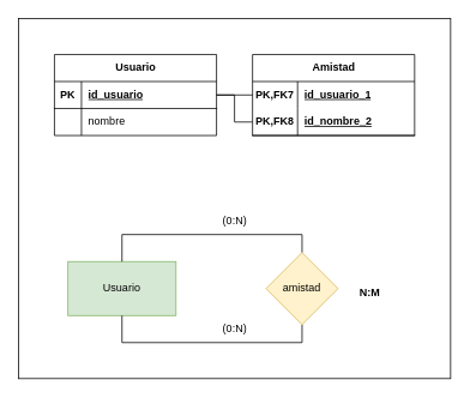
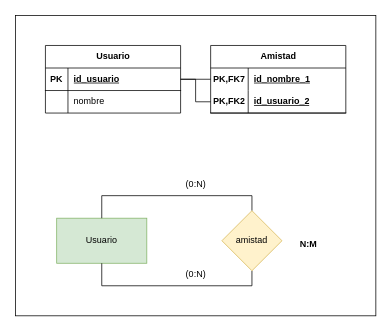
  <mxCell id="0" />
  <mxCell id="1" parent="0" />
  <mxCell id="2" value="" style="group" vertex="1" connectable="0" parent="1"><mxGeometry width="480" height="400" as="geometry" x="20" y="20" /></mxCell>
  <mxCell id="3" value="" style="rounded=0;whiteSpace=wrap;html=1;" vertex="1" parent="2"><mxGeometry width="480" height="400" as="geometry" /></mxCell>
  <mxCell id="4" value="Usuario" style="rounded=0;whiteSpace=wrap;html=1;fillColor=#d5e8d4;strokeColor=#82b366;" vertex="1" parent="2"><mxGeometry x="55" y="270" width="120" height="60" as="geometry" /></mxCell>
  <mxCell id="5" style="edgeStyle=orthogonalEdgeStyle;rounded=0;orthogonalLoop=1;jettySize=auto;html=1;exitX=0.5;exitY=0;exitDx=0;exitDy=0;entryX=0.5;entryY=0;entryDx=0;entryDy=0;endArrow=none;startFill=0;" edge="1" parent="2" source="7" target="4"><mxGeometry relative="1" as="geometry" /></mxCell>
  <mxCell id="6" style="edgeStyle=orthogonalEdgeStyle;rounded=0;orthogonalLoop=1;jettySize=auto;html=1;exitX=0.5;exitY=1;exitDx=0;exitDy=0;entryX=0.5;entryY=1;entryDx=0;entryDy=0;endArrow=none;startFill=0;" edge="1" parent="2" source="7" target="4"><mxGeometry relative="1" as="geometry" /></mxCell>
  <mxCell id="7" value="amistad" style="rhombus;whiteSpace=wrap;html=1;fillColor=#fff2cc;strokeColor=#d6b656;" vertex="1" parent="2"><mxGeometry x="275" y="260" width="80" height="80" as="geometry" /></mxCell>
  <mxCell id="8" value="(0:N)" style="text;html=1;align=center;verticalAlign=middle;resizable=0;points=[];autosize=1;strokeColor=none;fillColor=none;" vertex="1" parent="2"><mxGeometry x="215" y="210" width="50" height="30" as="geometry" /></mxCell>
  <mxCell id="9" value="(0:N)" style="text;html=1;align=center;verticalAlign=middle;resizable=0;points=[];autosize=1;strokeColor=none;fillColor=none;" vertex="1" parent="2"><mxGeometry x="215" y="330" width="50" height="30" as="geometry" /></mxCell>
  <mxCell id="10" value="N:M" style="text;html=1;align=center;verticalAlign=middle;resizable=0;points=[];autosize=1;strokeColor=none;fillColor=none;fontStyle=1" vertex="1" parent="2"><mxGeometry x="365" y="290" width="50" height="30" as="geometry" /></mxCell>
  <mxCell id="11" style="edgeStyle=orthogonalEdgeStyle;rounded=0;orthogonalLoop=1;jettySize=auto;html=1;exitX=1;exitY=0.5;exitDx=0;exitDy=0;entryX=0;entryY=0.5;entryDx=0;entryDy=0;endArrow=none;startFill=0;" edge="1" parent="2" source="12" target="20"><mxGeometry relative="1" as="geometry" /></mxCell>
  <mxCell id="12" value="Usuario" style="shape=table;startSize=30;container=1;collapsible=1;childLayout=tableLayout;fixedRows=1;rowLines=0;fontStyle=1;align=center;resizeLast=1;html=1;" vertex="1" parent="2"><mxGeometry x="40" y="40" width="180" height="90" as="geometry" /></mxCell>
  <mxCell id="13" value="" style="shape=tableRow;horizontal=0;startSize=0;swimlaneHead=0;swimlaneBody=0;fillColor=none;collapsible=0;dropTarget=0;points=[[0,0.5],[1,0.5]];portConstraint=eastwest;top=0;left=0;right=0;bottom=1;" vertex="1" parent="12"><mxGeometry y="30" width="180" height="30" as="geometry" /></mxCell>
  <mxCell id="14" value="PK" style="shape=partialRectangle;connectable=0;fillColor=none;top=0;left=0;bottom=0;right=0;fontStyle=1;overflow=hidden;whiteSpace=wrap;html=1;" vertex="1" parent="13"><mxGeometry width="30" height="30" as="geometry"><mxRectangle width="30" height="30" as="alternateBounds" /></mxGeometry></mxCell>
  <mxCell id="15" value="id_usuario" style="shape=partialRectangle;connectable=0;fillColor=none;top=0;left=0;bottom=0;right=0;align=left;spacingLeft=6;fontStyle=5;overflow=hidden;whiteSpace=wrap;html=1;" vertex="1" parent="13"><mxGeometry x="30" width="150" height="30" as="geometry"><mxRectangle width="150" height="30" as="alternateBounds" /></mxGeometry></mxCell>
  <mxCell id="16" value="" style="shape=tableRow;horizontal=0;startSize=0;swimlaneHead=0;swimlaneBody=0;fillColor=none;collapsible=0;dropTarget=0;points=[[0,0.5],[1,0.5]];portConstraint=eastwest;top=0;left=0;right=0;bottom=0;" vertex="1" parent="12"><mxGeometry y="60" width="180" height="30" as="geometry" /></mxCell>
  <mxCell id="17" value="" style="shape=partialRectangle;connectable=0;fillColor=none;top=0;left=0;bottom=0;right=0;editable=1;overflow=hidden;whiteSpace=wrap;html=1;" vertex="1" parent="16"><mxGeometry width="30" height="30" as="geometry"><mxRectangle width="30" height="30" as="alternateBounds" /></mxGeometry></mxCell>
  <mxCell id="18" value="nombre" style="shape=partialRectangle;connectable=0;fillColor=none;top=0;left=0;bottom=0;right=0;align=left;spacingLeft=6;overflow=hidden;whiteSpace=wrap;html=1;" vertex="1" parent="16"><mxGeometry x="30" width="150" height="30" as="geometry"><mxRectangle width="150" height="30" as="alternateBounds" /></mxGeometry></mxCell>
  <mxCell id="19" value="Amistad" style="shape=table;startSize=30;container=1;collapsible=1;childLayout=tableLayout;fixedRows=1;rowLines=0;fontStyle=1;align=center;resizeLast=1;html=1;" vertex="1" parent="2"><mxGeometry x="260" y="40" width="180" height="90" as="geometry" /></mxCell>
  <mxCell id="20" value="" style="shape=tableRow;horizontal=0;startSize=0;swimlaneHead=0;swimlaneBody=0;fillColor=none;collapsible=0;dropTarget=0;points=[[0,0.5],[1,0.5]];portConstraint=eastwest;top=0;left=0;right=0;bottom=0;" vertex="1" parent="19"><mxGeometry y="30" width="180" height="30" as="geometry" /></mxCell>
  <mxCell id="21" value="PK,FK7" style="shape=partialRectangle;connectable=0;fillColor=none;top=0;left=0;bottom=0;right=0;fontStyle=1;overflow=hidden;whiteSpace=wrap;html=1;" vertex="1" parent="20"><mxGeometry width="50" height="30" as="geometry"><mxRectangle width="50" height="30" as="alternateBounds" /></mxGeometry></mxCell>
- <mxCell id="22" value="id_usuario_1" style="shape=partialRectangle;connectable=0;fillColor=none;top=0;left=0;bottom=0;right=0;align=left;spacingLeft=6;fontStyle=5;overflow=hidden;whiteSpace=wrap;html=1;" vertex="1" parent="20"><mxGeometry x="50" width="130" height="30" as="geometry"><mxRectangle width="130" height="30" as="alternateBounds" /></mxGeometry></mxCell>
+ <mxCell id="22" value="id_nombre_1" style="shape=partialRectangle;connectable=0;fillColor=none;top=0;left=0;bottom=0;right=0;align=left;spacingLeft=6;fontStyle=5;overflow=hidden;whiteSpace=wrap;html=1;" vertex="1" parent="20"><mxGeometry x="50" width="130" height="30" as="geometry"><mxRectangle width="130" height="30" as="alternateBounds" /></mxGeometry></mxCell>
  <mxCell id="23" value="" style="shape=tableRow;horizontal=0;startSize=0;swimlaneHead=0;swimlaneBody=0;fillColor=none;collapsible=0;dropTarget=0;points=[[0,0.5],[1,0.5]];portConstraint=eastwest;top=0;left=0;right=0;bottom=1;" vertex="1" parent="19"><mxGeometry y="60" width="180" height="30" as="geometry" /></mxCell>
- <mxCell id="24" value="PK,FK8" style="shape=partialRectangle;connectable=0;fillColor=none;top=0;left=0;bottom=0;right=0;fontStyle=1;overflow=hidden;whiteSpace=wrap;html=1;" vertex="1" parent="23"><mxGeometry width="50" height="30" as="geometry"><mxRectangle width="50" height="30" as="alternateBounds" /></mxGeometry></mxCell>
- <mxCell id="25" value="id_nombre_2" style="shape=partialRectangle;connectable=0;fillColor=none;top=0;left=0;bottom=0;right=0;align=left;spacingLeft=6;fontStyle=5;overflow=hidden;whiteSpace=wrap;html=1;" vertex="1" parent="23"><mxGeometry x="50" width="130" height="30" as="geometry"><mxRectangle width="130" height="30" as="alternateBounds" /></mxGeometry></mxCell>
+ <mxCell id="24" value="PK,FK2" style="shape=partialRectangle;connectable=0;fillColor=none;top=0;left=0;bottom=0;right=0;fontStyle=1;overflow=hidden;whiteSpace=wrap;html=1;" vertex="1" parent="23"><mxGeometry width="50" height="30" as="geometry"><mxRectangle width="50" height="30" as="alternateBounds" /></mxGeometry></mxCell>
+ <mxCell id="25" value="id_usuario_2" style="shape=partialRectangle;connectable=0;fillColor=none;top=0;left=0;bottom=0;right=0;align=left;spacingLeft=6;fontStyle=5;overflow=hidden;whiteSpace=wrap;html=1;" vertex="1" parent="23"><mxGeometry x="50" width="130" height="30" as="geometry"><mxRectangle width="130" height="30" as="alternateBounds" /></mxGeometry></mxCell>
  <mxCell id="26" style="edgeStyle=orthogonalEdgeStyle;rounded=0;orthogonalLoop=1;jettySize=auto;html=1;exitX=1;exitY=0.5;exitDx=0;exitDy=0;entryX=0;entryY=0.5;entryDx=0;entryDy=0;endArrow=none;startFill=0;" edge="1" parent="2" source="13" target="23"><mxGeometry relative="1" as="geometry" /></mxCell>
